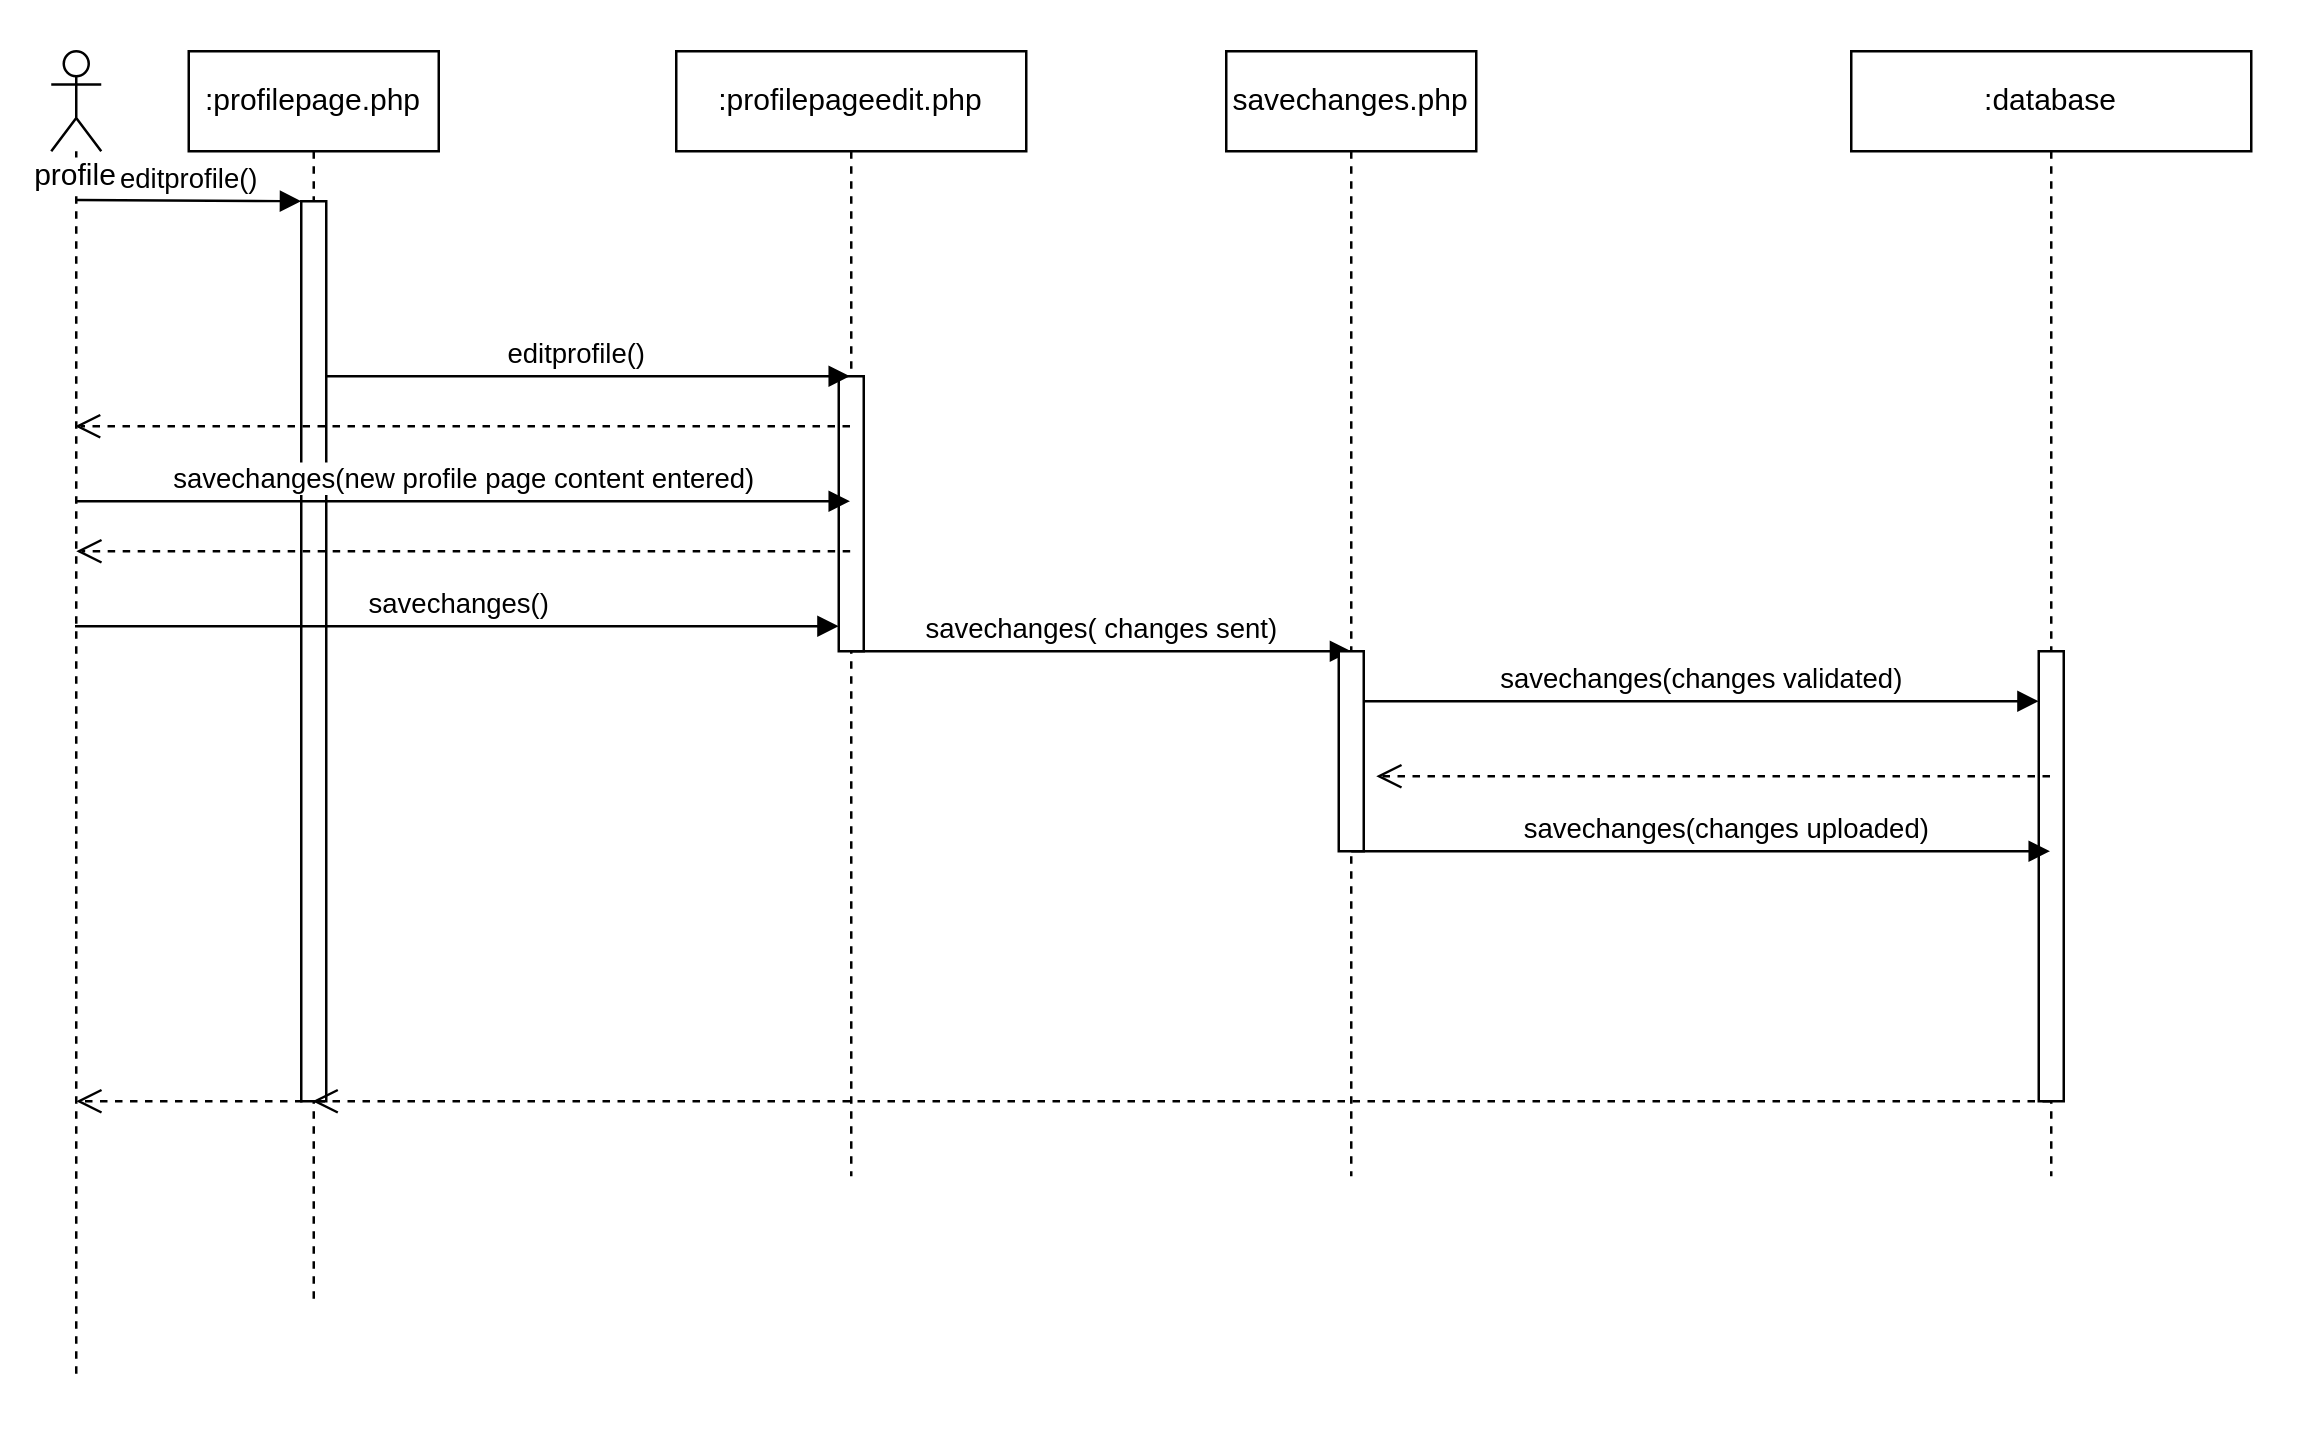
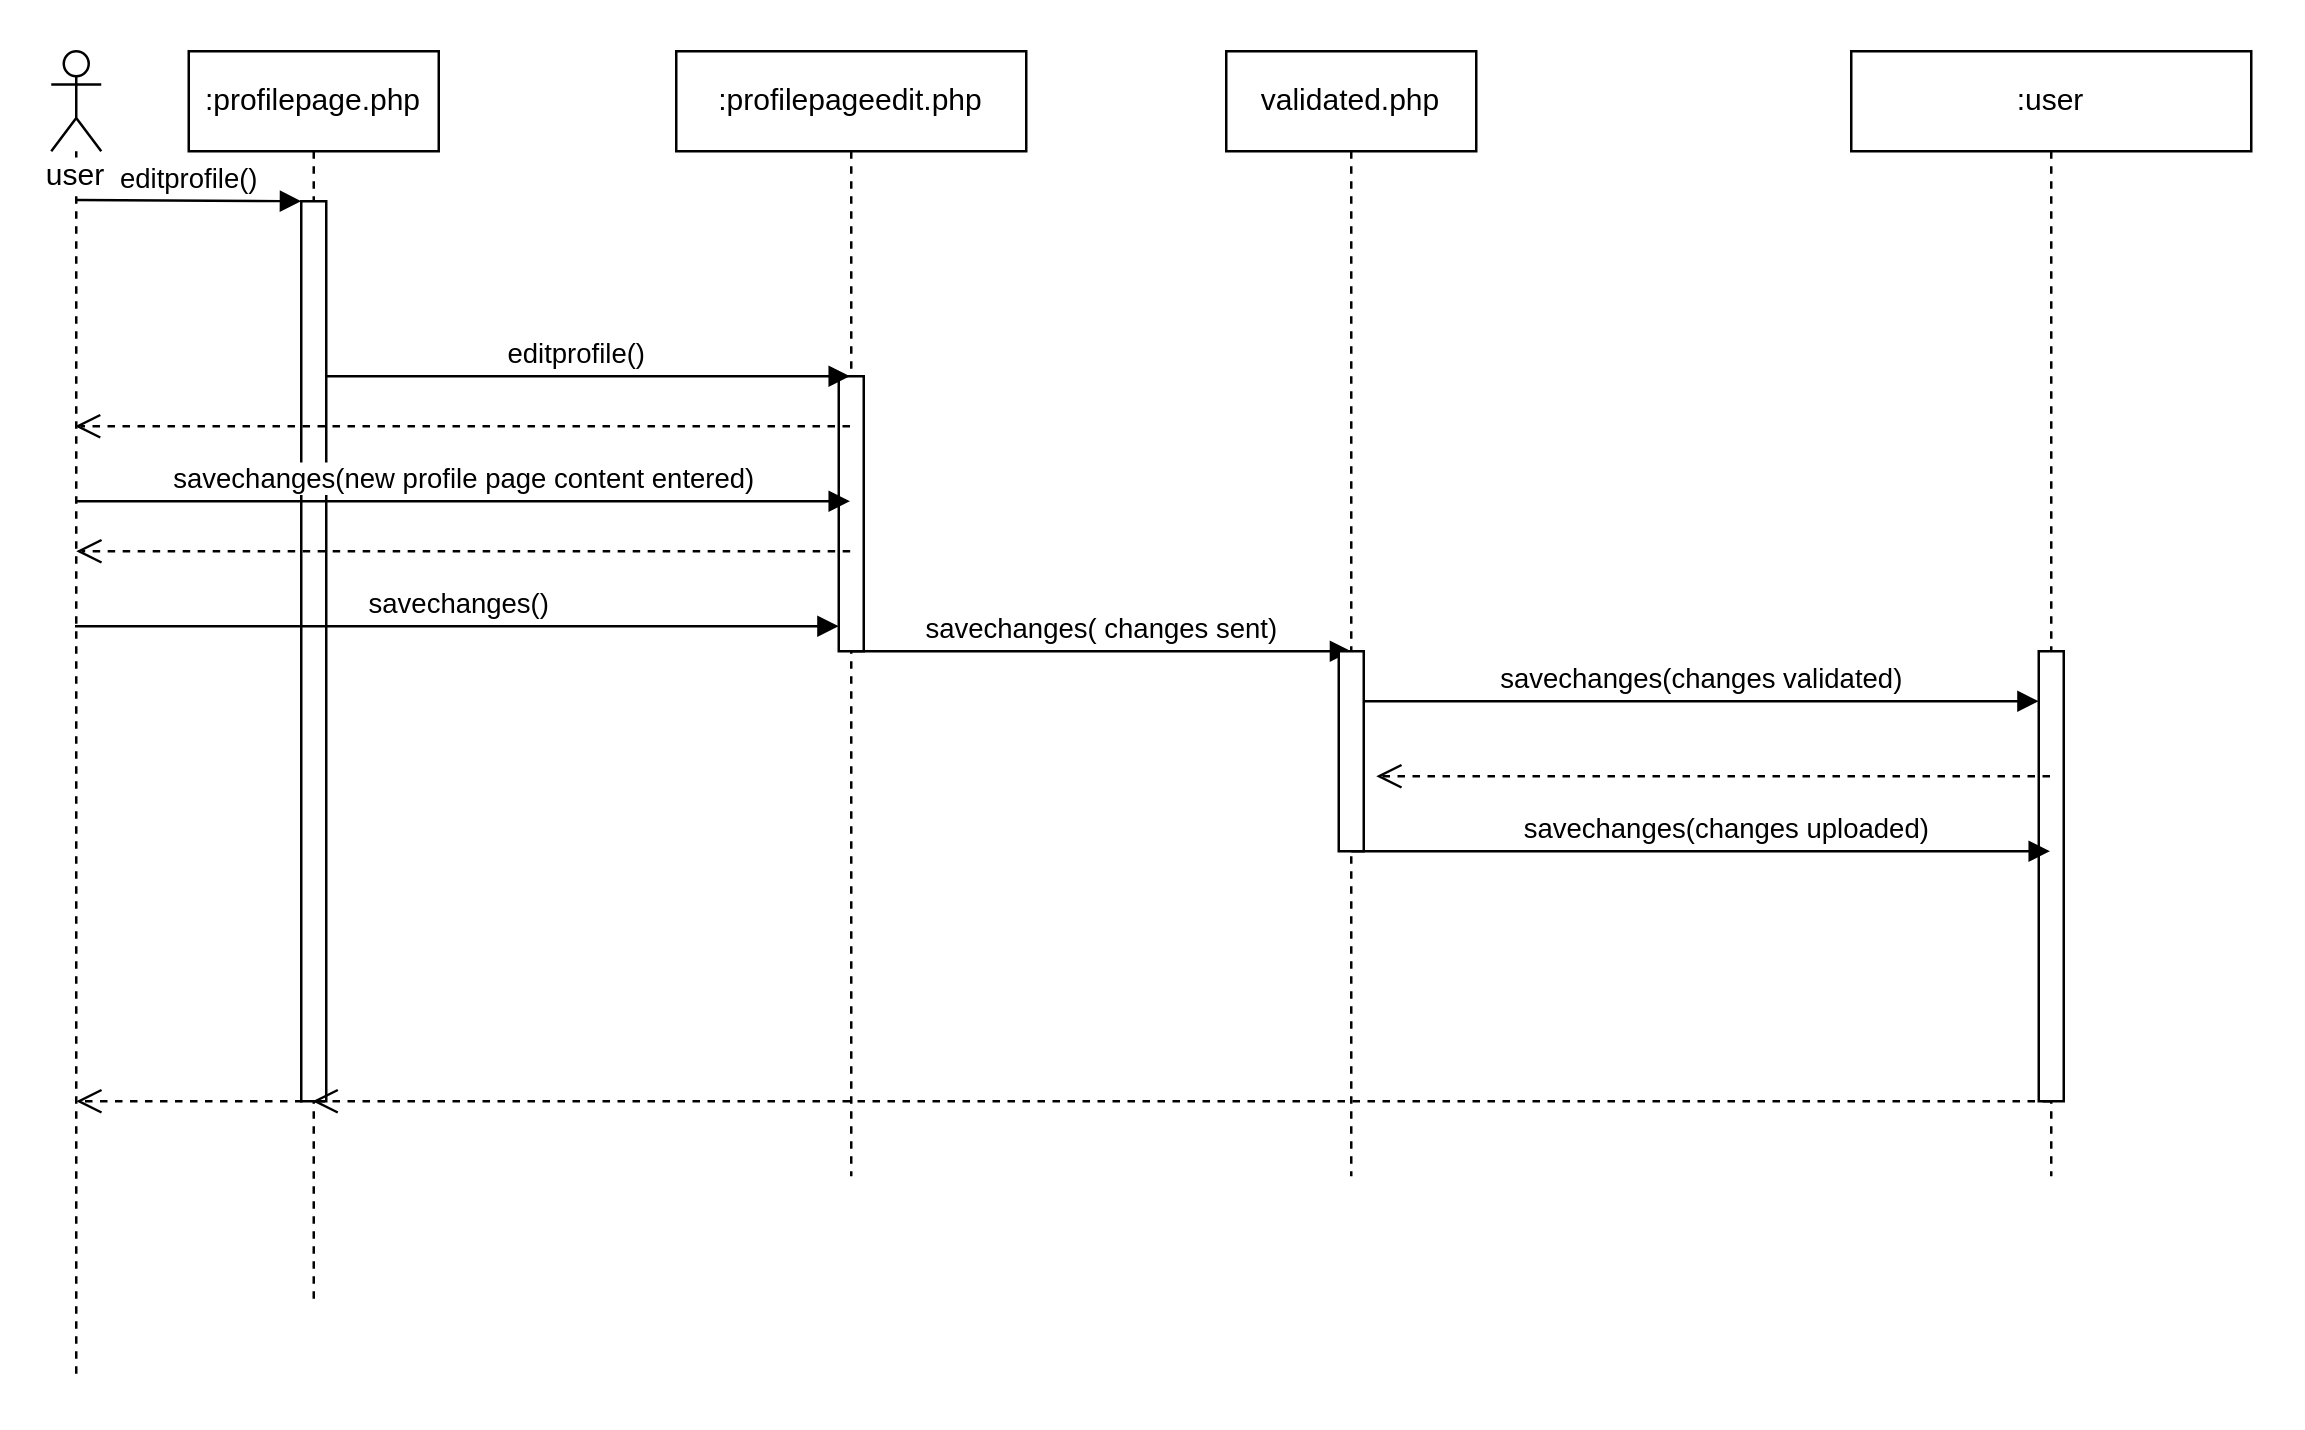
  <mxCell id="0" />
  <mxCell id="1" parent="0" />
  <mxCell id="2" value=":profilepage.php" style="shape=umlLifeline;perimeter=lifelinePerimeter;whiteSpace=wrap;html=1;container=1;collapsible=0;recursiveResize=0;outlineConnect=0;" parent="1" vertex="1"><mxGeometry x="75" y="20" width="100" height="500" as="geometry" /></mxCell>
  <mxCell id="3" value="" style="html=1;points=[];perimeter=orthogonalPerimeter;" parent="2" vertex="1"><mxGeometry x="45" y="60" width="10" height="360" as="geometry" /></mxCell>
- <mxCell id="4" value=":database" style="shape=umlLifeline;perimeter=lifelinePerimeter;whiteSpace=wrap;html=1;container=1;collapsible=0;recursiveResize=0;outlineConnect=0;" parent="1" vertex="1"><mxGeometry x="740" y="20" width="160" height="450" as="geometry" /></mxCell>
+ <mxCell id="4" value=":user" style="shape=umlLifeline;perimeter=lifelinePerimeter;whiteSpace=wrap;html=1;container=1;collapsible=0;recursiveResize=0;outlineConnect=0;" parent="1" vertex="1"><mxGeometry x="740" y="20" width="160" height="450" as="geometry" /></mxCell>
  <mxCell id="5" value="" style="html=1;points=[];perimeter=orthogonalPerimeter;" parent="4" vertex="1"><mxGeometry x="75" y="240" width="10" height="180" as="geometry" /></mxCell>
  <mxCell id="6" value=":profilepageedit.php" style="shape=umlLifeline;perimeter=lifelinePerimeter;whiteSpace=wrap;html=1;container=1;collapsible=0;recursiveResize=0;outlineConnect=0;" parent="1" vertex="1"><mxGeometry x="270" y="20" width="140" height="450" as="geometry" /></mxCell>
  <mxCell id="7" value="" style="html=1;points=[];perimeter=orthogonalPerimeter;" parent="6" vertex="1"><mxGeometry x="65" y="130" width="10" height="110" as="geometry" /></mxCell>
  <mxCell id="8" value="editprofile()" style="html=1;verticalAlign=bottom;endArrow=block;" parent="1" target="6" edge="1"><mxGeometry x="-0.045" width="80" relative="1" as="geometry"><mxPoint x="130" y="150" as="sourcePoint" /><mxPoint x="210" y="150" as="targetPoint" /><mxPoint as="offset" /></mxGeometry></mxCell>
  <mxCell id="9" value="savechanges( changes sent)" style="html=1;verticalAlign=bottom;endArrow=block;" parent="1" edge="1"><mxGeometry width="80" relative="1" as="geometry"><mxPoint x="340" y="260" as="sourcePoint" /><mxPoint x="540" y="260" as="targetPoint" /><mxPoint as="offset" /></mxGeometry></mxCell>
- <mxCell id="10" value="profile" style="shape=umlLifeline;participant=umlActor;perimeter=lifelinePerimeter;whiteSpace=wrap;html=1;container=1;collapsible=0;recursiveResize=0;verticalAlign=top;spacingTop=36;labelBackgroundColor=#ffffff;outlineConnect=0;" parent="1" vertex="1"><mxGeometry x="20" y="20" width="20" height="530" as="geometry" /></mxCell>
+ <mxCell id="10" value="user" style="shape=umlLifeline;participant=umlActor;perimeter=lifelinePerimeter;whiteSpace=wrap;html=1;container=1;collapsible=0;recursiveResize=0;verticalAlign=top;spacingTop=36;labelBackgroundColor=#ffffff;outlineConnect=0;" parent="1" vertex="1"><mxGeometry x="20" y="20" width="20" height="530" as="geometry" /></mxCell>
  <mxCell id="11" value="editprofile()" style="html=1;verticalAlign=bottom;endArrow=block;" parent="1" edge="1"><mxGeometry width="80" relative="1" as="geometry"><mxPoint x="30" y="79.5" as="sourcePoint" /><mxPoint x="120" y="80" as="targetPoint" /></mxGeometry></mxCell>
- <mxCell id="12" value="savechanges.php" style="shape=umlLifeline;perimeter=lifelinePerimeter;whiteSpace=wrap;html=1;container=1;collapsible=0;recursiveResize=0;outlineConnect=0;" parent="1" vertex="1"><mxGeometry x="490" y="20" width="100" height="450" as="geometry" /></mxCell>
+ <mxCell id="12" value="validated.php" style="shape=umlLifeline;perimeter=lifelinePerimeter;whiteSpace=wrap;html=1;container=1;collapsible=0;recursiveResize=0;outlineConnect=0;" parent="1" vertex="1"><mxGeometry x="490" y="20" width="100" height="450" as="geometry" /></mxCell>
  <mxCell id="13" value="" style="html=1;points=[];perimeter=orthogonalPerimeter;" parent="12" vertex="1"><mxGeometry x="45" y="240" width="10" height="80" as="geometry" /></mxCell>
  <mxCell id="14" value="savechanges(changes uploaded)" style="html=1;verticalAlign=bottom;endArrow=block;" parent="1" target="4" edge="1"><mxGeometry x="0.073" width="80" relative="1" as="geometry"><mxPoint x="540" y="340" as="sourcePoint" /><mxPoint x="740" y="340" as="targetPoint" /><mxPoint as="offset" /></mxGeometry></mxCell>
  <mxCell id="15" value="" style="html=1;verticalAlign=bottom;endArrow=open;dashed=1;endSize=8;" parent="1" source="6" target="10" edge="1"><mxGeometry relative="1" as="geometry"><mxPoint x="250" y="190" as="sourcePoint" /><mxPoint x="40" y="100" as="targetPoint" /><Array as="points"><mxPoint x="230" y="170" /><mxPoint x="90" y="170" /></Array></mxGeometry></mxCell>
  <mxCell id="16" value="savechanges(new profile page content entered)" style="html=1;verticalAlign=bottom;endArrow=block;" parent="1" source="10" target="6" edge="1"><mxGeometry width="80" relative="1" as="geometry"><mxPoint x="30" y="220" as="sourcePoint" /><mxPoint x="230" y="220" as="targetPoint" /><Array as="points"><mxPoint x="180" y="200" /></Array></mxGeometry></mxCell>
  <mxCell id="17" value="" style="html=1;verticalAlign=bottom;endArrow=open;dashed=1;endSize=8;" parent="1" source="4" target="2" edge="1"><mxGeometry relative="1" as="geometry"><mxPoint x="740" y="440" as="sourcePoint" /><mxPoint x="430" y="440" as="targetPoint" /><Array as="points"><mxPoint x="470.5" y="440" /></Array></mxGeometry></mxCell>
  <mxCell id="18" value="" style="html=1;verticalAlign=bottom;endArrow=open;dashed=1;endSize=8;" parent="1" edge="1"><mxGeometry relative="1" as="geometry"><mxPoint x="120.5" y="440" as="sourcePoint" /><mxPoint x="30" y="440" as="targetPoint" /></mxGeometry></mxCell>
  <mxCell id="19" value="" style="html=1;verticalAlign=bottom;endArrow=open;dashed=1;endSize=8;" parent="1" edge="1"><mxGeometry relative="1" as="geometry"><mxPoint x="339.57" y="220" as="sourcePoint" /><mxPoint x="29.999" y="220" as="targetPoint" /><Array as="points"><mxPoint x="230.07" y="220" /><mxPoint x="90.07" y="220" /></Array></mxGeometry></mxCell>
  <mxCell id="20" value="savechanges()" style="html=1;verticalAlign=bottom;endArrow=block;" parent="1" source="10" target="7" edge="1"><mxGeometry width="80" relative="1" as="geometry"><mxPoint x="39.929" y="210" as="sourcePoint" /><mxPoint x="330" y="210" as="targetPoint" /><Array as="points"><mxPoint x="210" y="250" /></Array></mxGeometry></mxCell>
  <mxCell id="21" value="savechanges(changes validated)" style="html=1;verticalAlign=bottom;endArrow=block;" parent="1" target="5" edge="1"><mxGeometry width="80" relative="1" as="geometry"><mxPoint x="544.999" y="280" as="sourcePoint" /><mxPoint x="740" y="280" as="targetPoint" /><Array as="points"><mxPoint x="695.07" y="280" /></Array></mxGeometry></mxCell>
  <mxCell id="22" value="" style="html=1;verticalAlign=bottom;endArrow=open;dashed=1;endSize=8;" parent="1" source="4" edge="1"><mxGeometry x="-0.039" relative="1" as="geometry"><mxPoint x="630" y="310" as="sourcePoint" /><mxPoint x="550" y="310" as="targetPoint" /><mxPoint as="offset" /></mxGeometry></mxCell>
